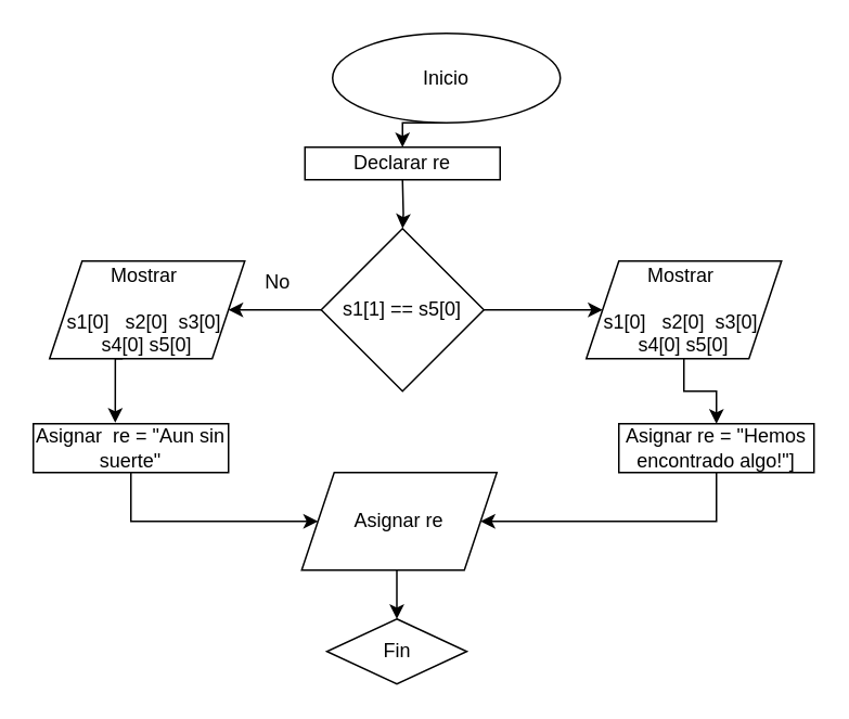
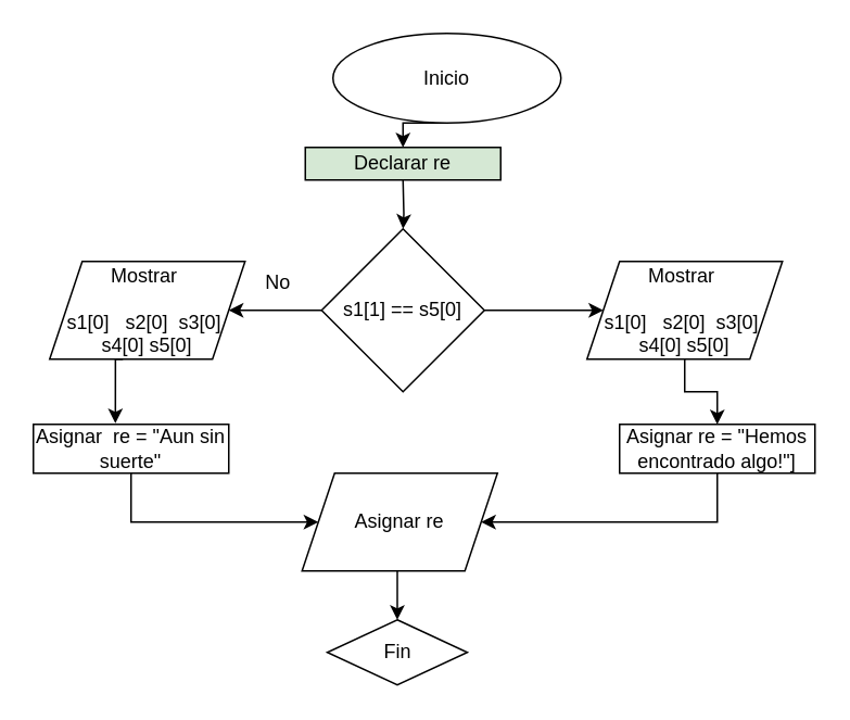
  <mxCell id="0" />
  <mxCell id="1" parent="0" />
  <mxCell id="2" style="edgeStyle=orthogonalEdgeStyle;rounded=0;orthogonalLoop=1;jettySize=auto;html=1;exitX=0.5;exitY=1;exitDx=0;exitDy=0;entryX=0.5;entryY=0;entryDx=0;entryDy=0;" parent="1" source="3" edge="1"><mxGeometry relative="1" as="geometry"><mxPoint x="247" y="90" as="targetPoint" /></mxGeometry></mxCell>
  <mxCell id="3" value="Inicio" style="ellipse;whiteSpace=wrap;html=1;" parent="1" vertex="1"><mxGeometry x="204" y="20" width="140" height="55" as="geometry" /></mxCell>
  <mxCell id="4" style="edgeStyle=orthogonalEdgeStyle;rounded=0;orthogonalLoop=1;jettySize=auto;html=1;exitX=0.5;exitY=1;exitDx=0;exitDy=0;" parent="1" target="7" edge="1"><mxGeometry relative="1" as="geometry"><mxPoint x="247" y="110" as="sourcePoint" /></mxGeometry></mxCell>
  <mxCell id="5" style="edgeStyle=orthogonalEdgeStyle;rounded=0;orthogonalLoop=1;jettySize=auto;html=1;exitX=1;exitY=0.5;exitDx=0;exitDy=0;entryX=0;entryY=0.5;entryDx=0;entryDy=0;" parent="1" source="7" edge="1"><mxGeometry relative="1" as="geometry"><mxPoint x="370" y="190" as="targetPoint" /></mxGeometry></mxCell>
  <mxCell id="6" style="edgeStyle=orthogonalEdgeStyle;rounded=0;orthogonalLoop=1;jettySize=auto;html=1;exitX=0;exitY=0.5;exitDx=0;exitDy=0;" parent="1" source="7" edge="1"><mxGeometry relative="1" as="geometry"><mxPoint x="140" y="190" as="targetPoint" /></mxGeometry></mxCell>
  <mxCell id="7" value="s1[1] == s5[0]" style="rhombus;whiteSpace=wrap;html=1;" parent="1" vertex="1"><mxGeometry x="197" y="140" width="100" height="100" as="geometry" /></mxCell>
  <mxCell id="8" value="No" style="text;html=1;align=center;verticalAlign=middle;resizable=0;points=[];autosize=1;strokeColor=none;fillColor=none;" parent="1" vertex="1"><mxGeometry x="150" y="158" width="40" height="30" as="geometry" /></mxCell>
  <mxCell id="9" style="edgeStyle=orthogonalEdgeStyle;rounded=0;orthogonalLoop=1;jettySize=auto;html=1;exitX=0.5;exitY=1;exitDx=0;exitDy=0;entryX=0.423;entryY=-0.02;entryDx=0;entryDy=0;entryPerimeter=0;" parent="1" edge="1"><mxGeometry relative="1" as="geometry"><mxPoint x="75" y="220" as="sourcePoint" /><mxPoint x="70.37" y="259.4" as="targetPoint" /></mxGeometry></mxCell>
  <mxCell id="10" style="edgeStyle=orthogonalEdgeStyle;rounded=0;orthogonalLoop=1;jettySize=auto;html=1;exitX=0.5;exitY=1;exitDx=0;exitDy=0;entryX=0.5;entryY=0;entryDx=0;entryDy=0;" parent="1" target="11" edge="1"><mxGeometry relative="1" as="geometry"><mxPoint x="243.5" y="350" as="sourcePoint" /></mxGeometry></mxCell>
  <mxCell id="11" value="Fin" style="rhombus;whiteSpace=wrap;html=1;" parent="1" vertex="1"><mxGeometry x="200.5" y="380" width="86" height="40" as="geometry" /></mxCell>
- <mxCell id="12" value="Declarar re" style="rounded=0;whiteSpace=wrap;html=1;" vertex="1" parent="1"><mxGeometry x="187" y="90" width="120" height="20" as="geometry" /></mxCell>
+ <mxCell id="12" value="Declarar re" style="rounded=0;whiteSpace=wrap;html=1;fillColor=#d5e8d4;" vertex="1" parent="1"><mxGeometry x="187" y="90" width="120" height="20" as="geometry" /></mxCell>
  <mxCell id="13" value="Mostrar&amp;nbsp;&lt;div&gt;&lt;br&gt;&lt;div&gt;s1[0]&amp;nbsp; &amp;nbsp;s2[0]&amp;nbsp; s3[0]&amp;nbsp; s4[0] s5[0]&lt;/div&gt;&lt;/div&gt;" style="shape=parallelogram;perimeter=parallelogramPerimeter;whiteSpace=wrap;html=1;fixedSize=1;" vertex="1" parent="1"><mxGeometry x="30" y="160" width="120" height="60" as="geometry" /></mxCell>
  <mxCell id="14" value="" style="edgeStyle=orthogonalEdgeStyle;rounded=0;orthogonalLoop=1;jettySize=auto;html=1;" edge="1" parent="1" source="15" target="19"><mxGeometry relative="1" as="geometry" /></mxCell>
  <mxCell id="15" value="Mostrar&amp;nbsp;&lt;div&gt;&lt;br&gt;&lt;div&gt;s1[0]&amp;nbsp; &amp;nbsp;s2[0]&amp;nbsp; s3[0]&amp;nbsp; s4[0] s5[0]&lt;/div&gt;&lt;/div&gt;" style="shape=parallelogram;perimeter=parallelogramPerimeter;whiteSpace=wrap;html=1;fixedSize=1;" vertex="1" parent="1"><mxGeometry x="360" y="160" width="120" height="60" as="geometry" /></mxCell>
  <mxCell id="16" style="edgeStyle=orthogonalEdgeStyle;rounded=0;orthogonalLoop=1;jettySize=auto;html=1;exitX=0.5;exitY=1;exitDx=0;exitDy=0;entryX=0;entryY=0.5;entryDx=0;entryDy=0;" edge="1" parent="1" source="17" target="20"><mxGeometry relative="1" as="geometry" /></mxCell>
  <mxCell id="17" value="Asignar&amp;nbsp;&amp;nbsp;re = &quot;Aun sin suerte&quot;" style="rounded=0;whiteSpace=wrap;html=1;" vertex="1" parent="1"><mxGeometry x="20" y="260" width="120" height="30" as="geometry" /></mxCell>
  <mxCell id="18" style="edgeStyle=orthogonalEdgeStyle;rounded=0;orthogonalLoop=1;jettySize=auto;html=1;exitX=0.5;exitY=1;exitDx=0;exitDy=0;entryX=1;entryY=0.5;entryDx=0;entryDy=0;" edge="1" parent="1" source="19" target="20"><mxGeometry relative="1" as="geometry" /></mxCell>
  <mxCell id="19" value="Asignar re = &quot;Hemos encontrado algo!&quot;]" style="rounded=0;whiteSpace=wrap;html=1;" vertex="1" parent="1"><mxGeometry x="380" y="260" width="120" height="30" as="geometry" /></mxCell>
  <mxCell id="20" value="Asignar re" style="shape=parallelogram;perimeter=parallelogramPerimeter;whiteSpace=wrap;html=1;fixedSize=1;" vertex="1" parent="1"><mxGeometry x="185" y="290" width="120" height="60" as="geometry" /></mxCell>
